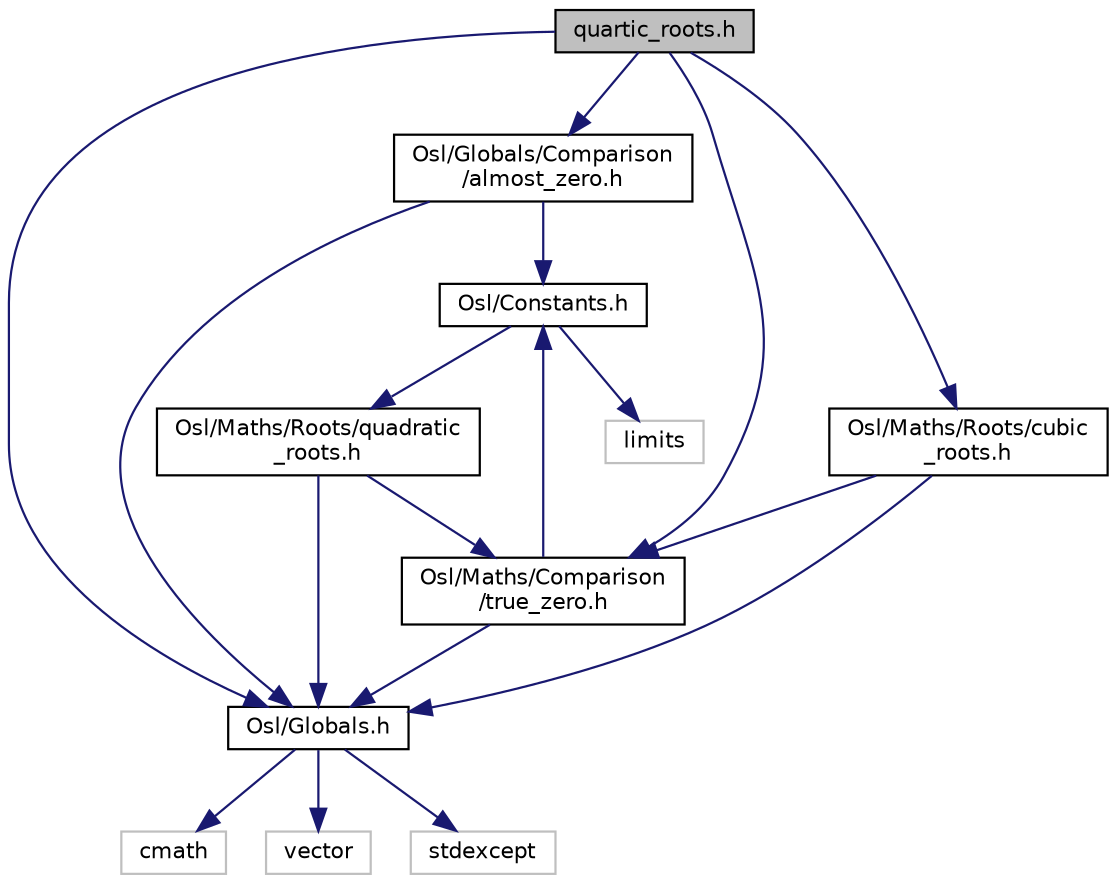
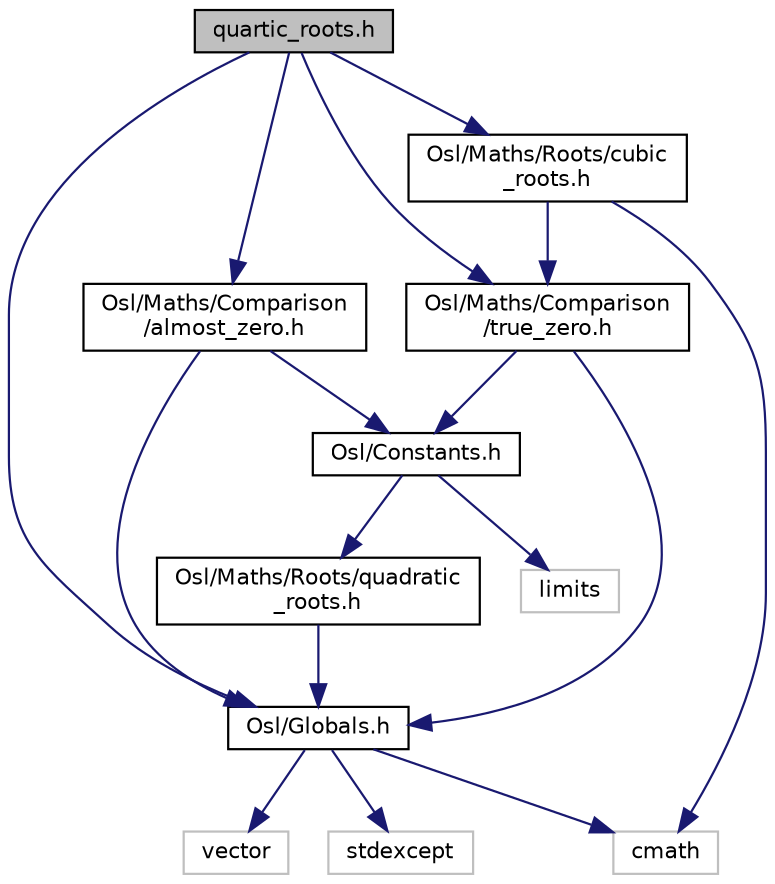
  digraph {
    node [color=black fillcolor=white fontname=Helvetica fontsize=10 shape=record style=filled]
    edge [color=midnightblue fontname=Helvetica fontsize=10 labelfontname=Helvetica labelfontsize=10 style=solid]
    n1 [fillcolor=grey75 fontcolor=black height=0.2 label="quartic_roots.h" width=0.4]
    n2 [height=0.2 label="Osl/Globals.h" width=0.4]
-   n3 [height=0.2 label="Osl/Globals/Comparison\l/almost_zero.h" width=0.4]
+   n3 [height=0.2 label="Osl/Maths/Comparison\l/almost_zero.h" width=0.4]
    n4 [height=0.2 label="Osl/Maths/Comparison\l/true_zero.h" width=0.4]
    n5 [height=0.2 label="Osl/Maths/Roots/cubic\l_roots.h" width=0.4]
    n6 [color=grey75 height=0.2 label=cmath width=0.4]
    n7 [color=grey75 height=0.2 label=vector width=0.4]
    n8 [color=grey75 height=0.2 label=stdexcept width=0.4]
    n9 [height=0.2 label="Osl/Constants.h" width=0.4]
    n10 [height=0.2 label="Osl/Maths/Roots/quadratic\l_roots.h" width=0.4]
    n11 [color=grey75 height=0.2 label=limits width=0.4]
    n1 -> n2
    n1 -> n3
    n1 -> n4
    n1 -> n5
    n2 -> n6
    n2 -> n7
    n2 -> n8
    n3 -> n2
    n3 -> n9
    n4 -> n2
    n4 -> n9
-   n5 -> n2
+   n5 -> n6
    n5 -> n4
    n9 -> n10
    n9 -> n11
    n10 -> n2
-   n10 -> n4
  }
